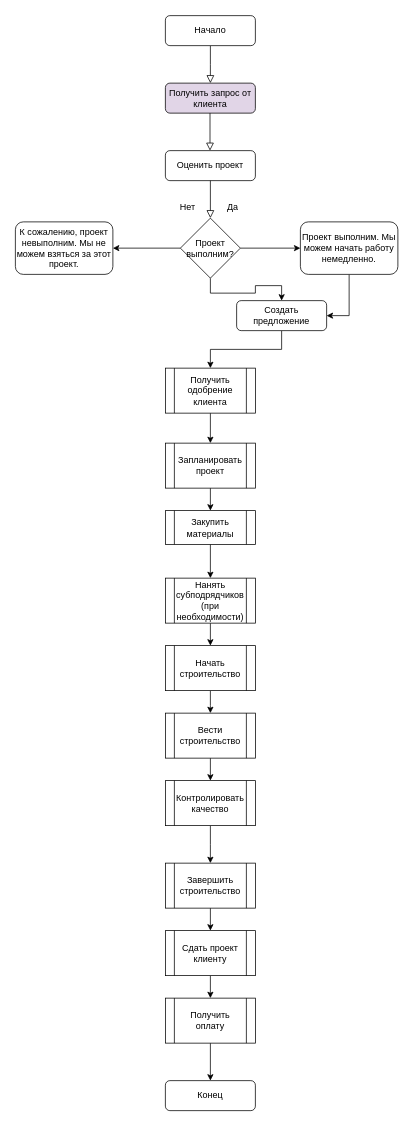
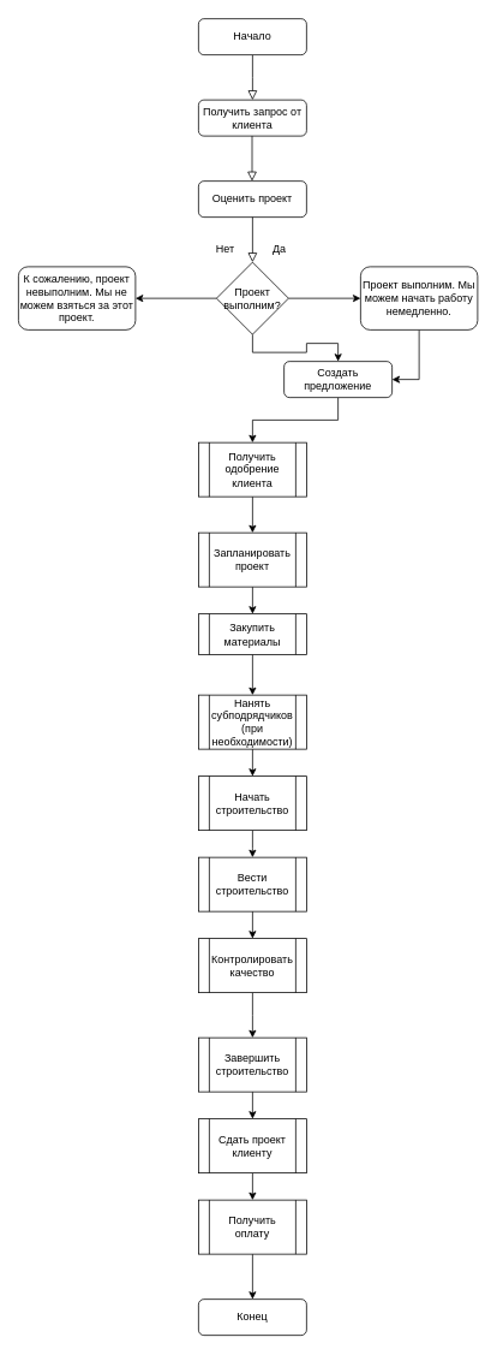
  <mxCell id="0" />
  <mxCell id="1" parent="0" />
  <mxCell id="2" value="" style="rounded=0;html=1;jettySize=auto;orthogonalLoop=1;fontSize=11;endArrow=block;endFill=0;endSize=8;strokeWidth=1;shadow=0;labelBackgroundColor=none;edgeStyle=orthogonalEdgeStyle;" parent="1" source="3" edge="1"><mxGeometry relative="1" as="geometry"><mxPoint x="280" y="110" as="targetPoint" /></mxGeometry></mxCell>
  <mxCell id="3" value="Начало" style="rounded=1;whiteSpace=wrap;html=1;fontSize=12;glass=0;strokeWidth=1;shadow=0;" parent="1" vertex="1"><mxGeometry x="220" y="20" width="120" height="40" as="geometry" /></mxCell>
  <mxCell id="4" value="Оценить проект" style="rounded=1;whiteSpace=wrap;html=1;fontSize=12;glass=0;strokeWidth=1;shadow=0;" parent="1" vertex="1"><mxGeometry x="220" y="200" width="120" height="40" as="geometry" /></mxCell>
- <mxCell id="5" value="Получить запрос от клиента" style="rounded=1;whiteSpace=wrap;html=1;fontSize=12;glass=0;strokeWidth=1;shadow=0;fillColor=#e1d5e7;" parent="1" vertex="1"><mxGeometry x="220" y="110" width="120" height="40" as="geometry" /></mxCell>
+ <mxCell id="5" value="Получить запрос от клиента" style="rounded=1;whiteSpace=wrap;html=1;fontSize=12;glass=0;strokeWidth=1;shadow=0;" parent="1" vertex="1"><mxGeometry x="220" y="110" width="120" height="40" as="geometry" /></mxCell>
  <mxCell id="6" value="" style="rounded=0;html=1;jettySize=auto;orthogonalLoop=1;fontSize=11;endArrow=block;endFill=0;endSize=8;strokeWidth=1;shadow=0;labelBackgroundColor=none;edgeStyle=orthogonalEdgeStyle;" edge="1" parent="1"><mxGeometry relative="1" as="geometry"><mxPoint x="279.5" y="150" as="sourcePoint" /><mxPoint x="279.5" y="200" as="targetPoint" /></mxGeometry></mxCell>
  <mxCell id="7" value="" style="rounded=0;html=1;jettySize=auto;orthogonalLoop=1;fontSize=11;endArrow=block;endFill=0;endSize=8;strokeWidth=1;shadow=0;labelBackgroundColor=none;edgeStyle=orthogonalEdgeStyle;" edge="1" parent="1"><mxGeometry relative="1" as="geometry"><mxPoint x="280" y="240" as="sourcePoint" /><mxPoint x="280" y="290" as="targetPoint" /></mxGeometry></mxCell>
  <mxCell id="8" value="Да" style="text;html=1;align=center;verticalAlign=middle;whiteSpace=wrap;rounded=0;" vertex="1" parent="1"><mxGeometry x="280" y="260" width="60" height="30" as="geometry" /></mxCell>
  <mxCell id="9" value="К сожалению, проект невыполним. Мы не можем взяться за этот проект." style="rounded=1;whiteSpace=wrap;html=1;fontSize=12;glass=0;strokeWidth=1;shadow=0;" vertex="1" parent="1"><mxGeometry x="20" y="295" width="130" height="70" as="geometry" /></mxCell>
  <mxCell id="10" value="Нет" style="text;html=1;align=center;verticalAlign=middle;whiteSpace=wrap;rounded=0;" vertex="1" parent="1"><mxGeometry x="220" y="260" width="60" height="30" as="geometry" /></mxCell>
  <mxCell id="11" style="edgeStyle=orthogonalEdgeStyle;rounded=0;orthogonalLoop=1;jettySize=auto;html=1;entryX=1;entryY=0.5;entryDx=0;entryDy=0;" edge="1" parent="1" source="14" target="9"><mxGeometry relative="1" as="geometry" /></mxCell>
  <mxCell id="12" style="edgeStyle=orthogonalEdgeStyle;rounded=0;orthogonalLoop=1;jettySize=auto;html=1;entryX=0;entryY=0.5;entryDx=0;entryDy=0;" edge="1" parent="1" source="14" target="16"><mxGeometry relative="1" as="geometry" /></mxCell>
  <mxCell id="13" style="edgeStyle=orthogonalEdgeStyle;rounded=0;orthogonalLoop=1;jettySize=auto;html=1;exitX=0.5;exitY=1;exitDx=0;exitDy=0;entryX=0.5;entryY=0;entryDx=0;entryDy=0;" edge="1" parent="1" source="14" target="18"><mxGeometry relative="1" as="geometry" /></mxCell>
  <mxCell id="14" value="Проект выполним?" style="rhombus;whiteSpace=wrap;html=1;" vertex="1" parent="1"><mxGeometry x="240" y="290" width="80" height="80" as="geometry" /></mxCell>
  <mxCell id="15" style="edgeStyle=orthogonalEdgeStyle;rounded=0;orthogonalLoop=1;jettySize=auto;html=1;entryX=1;entryY=0.5;entryDx=0;entryDy=0;" edge="1" parent="1" source="16" target="18"><mxGeometry relative="1" as="geometry"><Array as="points"><mxPoint x="465" y="420" /></Array></mxGeometry></mxCell>
  <mxCell id="16" value="Проект выполним. Мы можем начать работу немедленно." style="rounded=1;whiteSpace=wrap;html=1;fontSize=12;glass=0;strokeWidth=1;shadow=0;" vertex="1" parent="1"><mxGeometry x="400" y="295" width="130" height="70" as="geometry" /></mxCell>
  <mxCell id="17" style="edgeStyle=orthogonalEdgeStyle;rounded=0;orthogonalLoop=1;jettySize=auto;html=1;entryX=0.5;entryY=0;entryDx=0;entryDy=0;" edge="1" parent="1" source="18" target="20"><mxGeometry relative="1" as="geometry" /></mxCell>
  <mxCell id="18" value="Создать предложение" style="rounded=1;whiteSpace=wrap;html=1;fontSize=12;glass=0;strokeWidth=1;shadow=0;" vertex="1" parent="1"><mxGeometry x="315" y="400" width="120" height="40" as="geometry" /></mxCell>
  <mxCell id="19" style="edgeStyle=orthogonalEdgeStyle;rounded=0;orthogonalLoop=1;jettySize=auto;html=1;exitX=0.5;exitY=1;exitDx=0;exitDy=0;entryX=0.5;entryY=0;entryDx=0;entryDy=0;" edge="1" parent="1" source="20" target="22"><mxGeometry relative="1" as="geometry" /></mxCell>
  <mxCell id="20" value="Получить одобрение клиента" style="shape=process;whiteSpace=wrap;html=1;backgroundOutline=1;" vertex="1" parent="1"><mxGeometry x="220" y="490" width="120" height="60" as="geometry" /></mxCell>
  <mxCell id="21" style="edgeStyle=orthogonalEdgeStyle;rounded=0;orthogonalLoop=1;jettySize=auto;html=1;exitX=0.5;exitY=1;exitDx=0;exitDy=0;entryX=0.5;entryY=0;entryDx=0;entryDy=0;" edge="1" parent="1" source="22" target="24"><mxGeometry relative="1" as="geometry" /></mxCell>
  <mxCell id="22" value="Запланировать проект" style="shape=process;whiteSpace=wrap;html=1;backgroundOutline=1;" vertex="1" parent="1"><mxGeometry x="220" y="590" width="120" height="60" as="geometry" /></mxCell>
  <mxCell id="23" style="edgeStyle=orthogonalEdgeStyle;rounded=0;orthogonalLoop=1;jettySize=auto;html=1;entryX=0.5;entryY=0;entryDx=0;entryDy=0;" edge="1" parent="1" source="24" target="26"><mxGeometry relative="1" as="geometry" /></mxCell>
  <mxCell id="24" value="Закупить материалы" style="shape=process;whiteSpace=wrap;html=1;backgroundOutline=1;" vertex="1" parent="1"><mxGeometry x="220" y="680" width="120" height="45" as="geometry" /></mxCell>
  <mxCell id="25" style="edgeStyle=orthogonalEdgeStyle;rounded=0;orthogonalLoop=1;jettySize=auto;html=1;exitX=0.5;exitY=1;exitDx=0;exitDy=0;entryX=0.5;entryY=0;entryDx=0;entryDy=0;" edge="1" parent="1" source="26" target="28"><mxGeometry relative="1" as="geometry" /></mxCell>
  <mxCell id="26" value="Нанять субподрядчиков (при необходимости)" style="shape=process;whiteSpace=wrap;html=1;backgroundOutline=1;" vertex="1" parent="1"><mxGeometry x="220" y="770" width="120" height="60" as="geometry" /></mxCell>
  <mxCell id="27" style="edgeStyle=orthogonalEdgeStyle;rounded=0;orthogonalLoop=1;jettySize=auto;html=1;" edge="1" parent="1" source="28"><mxGeometry relative="1" as="geometry"><mxPoint x="280" y="950" as="targetPoint" /></mxGeometry></mxCell>
  <mxCell id="28" value="Начать строительство" style="shape=process;whiteSpace=wrap;html=1;backgroundOutline=1;" vertex="1" parent="1"><mxGeometry x="220" y="860" width="120" height="60" as="geometry" /></mxCell>
  <mxCell id="29" style="edgeStyle=orthogonalEdgeStyle;rounded=0;orthogonalLoop=1;jettySize=auto;html=1;exitX=0.5;exitY=1;exitDx=0;exitDy=0;entryX=0.5;entryY=0;entryDx=0;entryDy=0;" edge="1" parent="1" source="30" target="32"><mxGeometry relative="1" as="geometry" /></mxCell>
  <mxCell id="30" value="Вести строительство" style="shape=process;whiteSpace=wrap;html=1;backgroundOutline=1;" vertex="1" parent="1"><mxGeometry x="220" y="950" width="120" height="60" as="geometry" /></mxCell>
  <mxCell id="31" style="edgeStyle=orthogonalEdgeStyle;rounded=0;orthogonalLoop=1;jettySize=auto;html=1;exitX=0.5;exitY=1;exitDx=0;exitDy=0;" edge="1" parent="1" source="32"><mxGeometry relative="1" as="geometry"><mxPoint x="280" y="1150" as="targetPoint" /></mxGeometry></mxCell>
  <mxCell id="32" value="Контролировать качество" style="shape=process;whiteSpace=wrap;html=1;backgroundOutline=1;" vertex="1" parent="1"><mxGeometry x="220" y="1040" width="120" height="60" as="geometry" /></mxCell>
  <mxCell id="33" style="edgeStyle=orthogonalEdgeStyle;rounded=0;orthogonalLoop=1;jettySize=auto;html=1;exitX=0.5;exitY=1;exitDx=0;exitDy=0;entryX=0.5;entryY=0;entryDx=0;entryDy=0;" edge="1" parent="1" source="34" target="36"><mxGeometry relative="1" as="geometry" /></mxCell>
  <mxCell id="34" value="Завершить строительство" style="shape=process;whiteSpace=wrap;html=1;backgroundOutline=1;" vertex="1" parent="1"><mxGeometry x="220" y="1150" width="120" height="60" as="geometry" /></mxCell>
  <mxCell id="35" style="edgeStyle=orthogonalEdgeStyle;rounded=0;orthogonalLoop=1;jettySize=auto;html=1;exitX=0.5;exitY=1;exitDx=0;exitDy=0;entryX=0.5;entryY=0;entryDx=0;entryDy=0;" edge="1" parent="1" source="36" target="38"><mxGeometry relative="1" as="geometry" /></mxCell>
  <mxCell id="36" value="Сдать проект клиенту" style="shape=process;whiteSpace=wrap;html=1;backgroundOutline=1;" vertex="1" parent="1"><mxGeometry x="220" y="1240" width="120" height="60" as="geometry" /></mxCell>
  <mxCell id="37" style="edgeStyle=orthogonalEdgeStyle;rounded=0;orthogonalLoop=1;jettySize=auto;html=1;exitX=0.5;exitY=1;exitDx=0;exitDy=0;entryX=0.5;entryY=0;entryDx=0;entryDy=0;" edge="1" parent="1" source="38" target="39"><mxGeometry relative="1" as="geometry" /></mxCell>
  <mxCell id="38" value="Получить оплату" style="shape=process;whiteSpace=wrap;html=1;backgroundOutline=1;" vertex="1" parent="1"><mxGeometry x="220" y="1330" width="120" height="60" as="geometry" /></mxCell>
  <mxCell id="39" value="Конец" style="rounded=1;whiteSpace=wrap;html=1;fontSize=12;glass=0;strokeWidth=1;shadow=0;" vertex="1" parent="1"><mxGeometry x="220" y="1440" width="120" height="40" as="geometry" /></mxCell>
